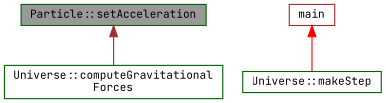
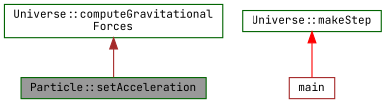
  digraph {
    fontname="JetBrains Mono"
    rankdir=TB
    node [color=darkgreen fillcolor=white fontname="JetBrains Mono" fontsize=10 shape=box style=filled]
    edge [dir=back fontname="JetBrains Mono" fontsize=10 labelfontname=Helvetica labelfontsize=10 style=solid]
    n1 [fillcolor=grey60 fontcolor=black height=0.2 label="Particle::setAcceleration" width=0.4]
    n2 [height=0.2 label="Universe::computeGravitational\lForces" width=0.4]
    n3 [height=0.2 label="Universe::makeStep" width=0.4]
    n4 [color=brown height=0.2 label=main width=0.4]
-   n1 -> n2 [color=brown]
-   n4 -> n3 [color=red]
+   n2 -> n1 [color=brown]
+   n3 -> n4 [color=red]
  }
